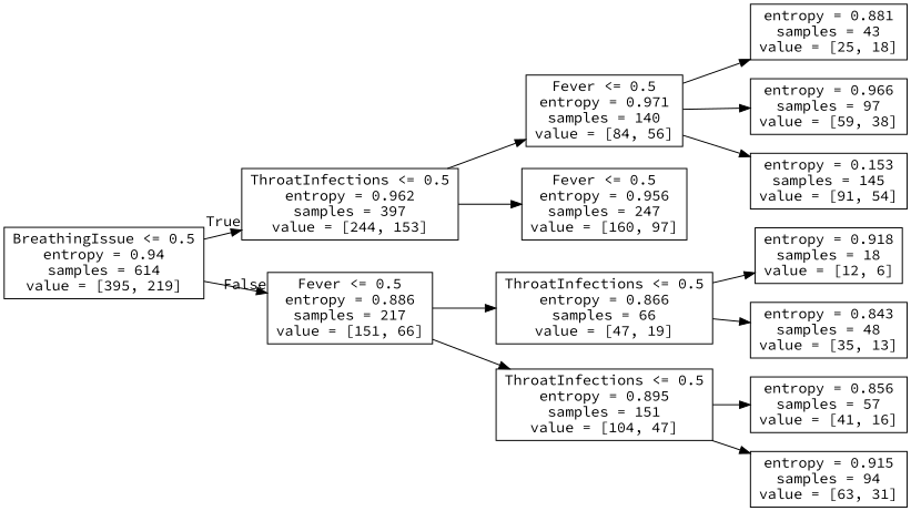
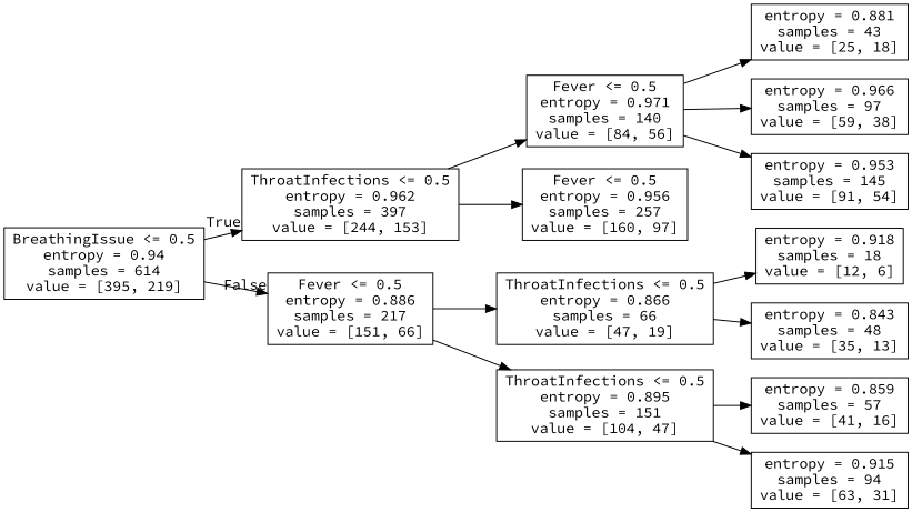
  digraph {
    fontname="Source Code Pro"
    rankdir=LR
    node [fontname="Source Code Pro" shape=box]
    edge [fontname="Source Code Pro"]
    n1 [label="BreathingIssue <= 0.5\nentropy = 0.94\nsamples = 614\nvalue = [395, 219]"]
    n2 [label="ThroatInfections <= 0.5\nentropy = 0.962\nsamples = 397\nvalue = [244, 153]"]
    n3 [label="Fever <= 0.5\nentropy = 0.886\nsamples = 217\nvalue = [151, 66]"]
    n4 [label="Fever <= 0.5\nentropy = 0.971\nsamples = 140\nvalue = [84, 56]"]
-   n5 [label="Fever <= 0.5\nentropy = 0.956\nsamples = 247\nvalue = [160, 97]"]
+   n5 [label="Fever <= 0.5\nentropy = 0.956\nsamples = 257\nvalue = [160, 97]"]
    n6 [label="ThroatInfections <= 0.5\nentropy = 0.866\nsamples = 66\nvalue = [47, 19]"]
    n7 [label="ThroatInfections <= 0.5\nentropy = 0.895\nsamples = 151\nvalue = [104, 47]"]
    n8 [label="entropy = 0.881\nsamples = 43\nvalue = [25, 18]"]
    n9 [label="entropy = 0.966\nsamples = 97\nvalue = [59, 38]"]
-   n10 [label="entropy = 0.153\nsamples = 145\nvalue = [91, 54]"]
+   n10 [label="entropy = 0.953\nsamples = 145\nvalue = [91, 54]"]
    n11 [label="entropy = 0.918\nsamples = 18\nvalue = [12, 6]"]
    n12 [label="entropy = 0.843\nsamples = 48\nvalue = [35, 13]"]
-   n13 [label="entropy = 0.856\nsamples = 57\nvalue = [41, 16]"]
+   n13 [label="entropy = 0.859\nsamples = 57\nvalue = [41, 16]"]
    n14 [label="entropy = 0.915\nsamples = 94\nvalue = [63, 31]"]
    n1 -> n2 [headlabel=True labelangle=45 labeldistance=2.5]
    n1 -> n3 [headlabel=False labelangle=-45 labeldistance=2.5]
    n2 -> n4
    n2 -> n5
    n3 -> n6
    n3 -> n7
    n4 -> n8
    n4 -> n9
    n4 -> n10
    n6 -> n11
    n6 -> n12
    n7 -> n13
    n7 -> n14
  }
